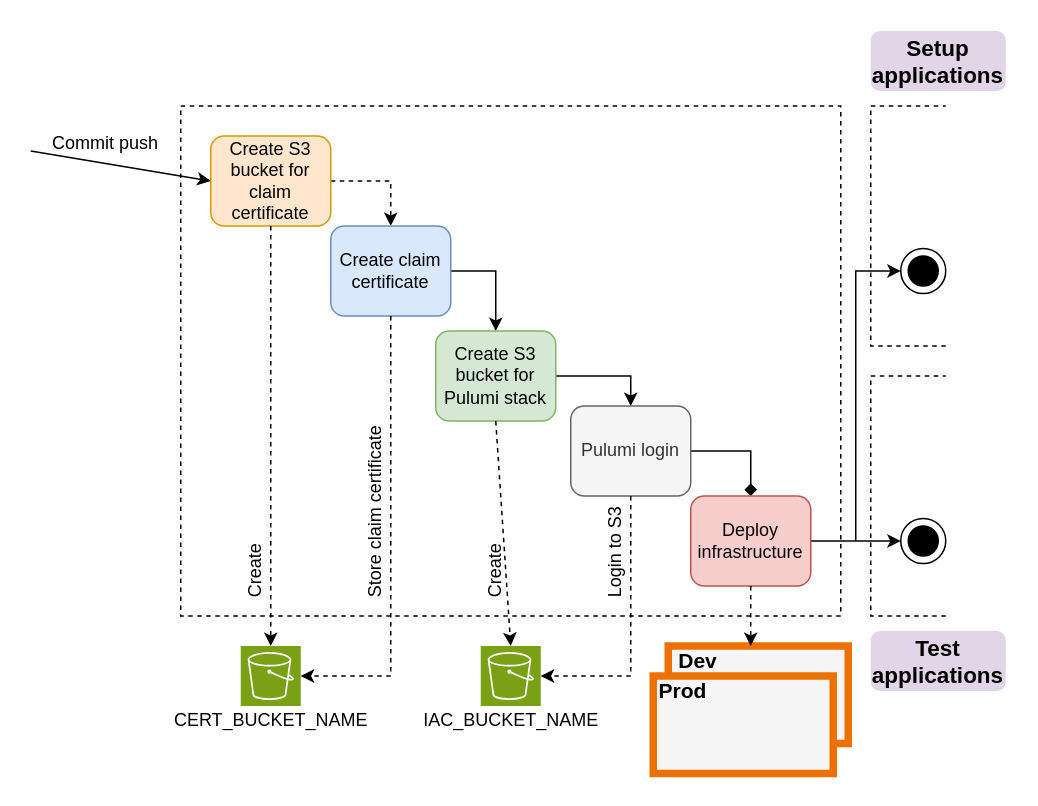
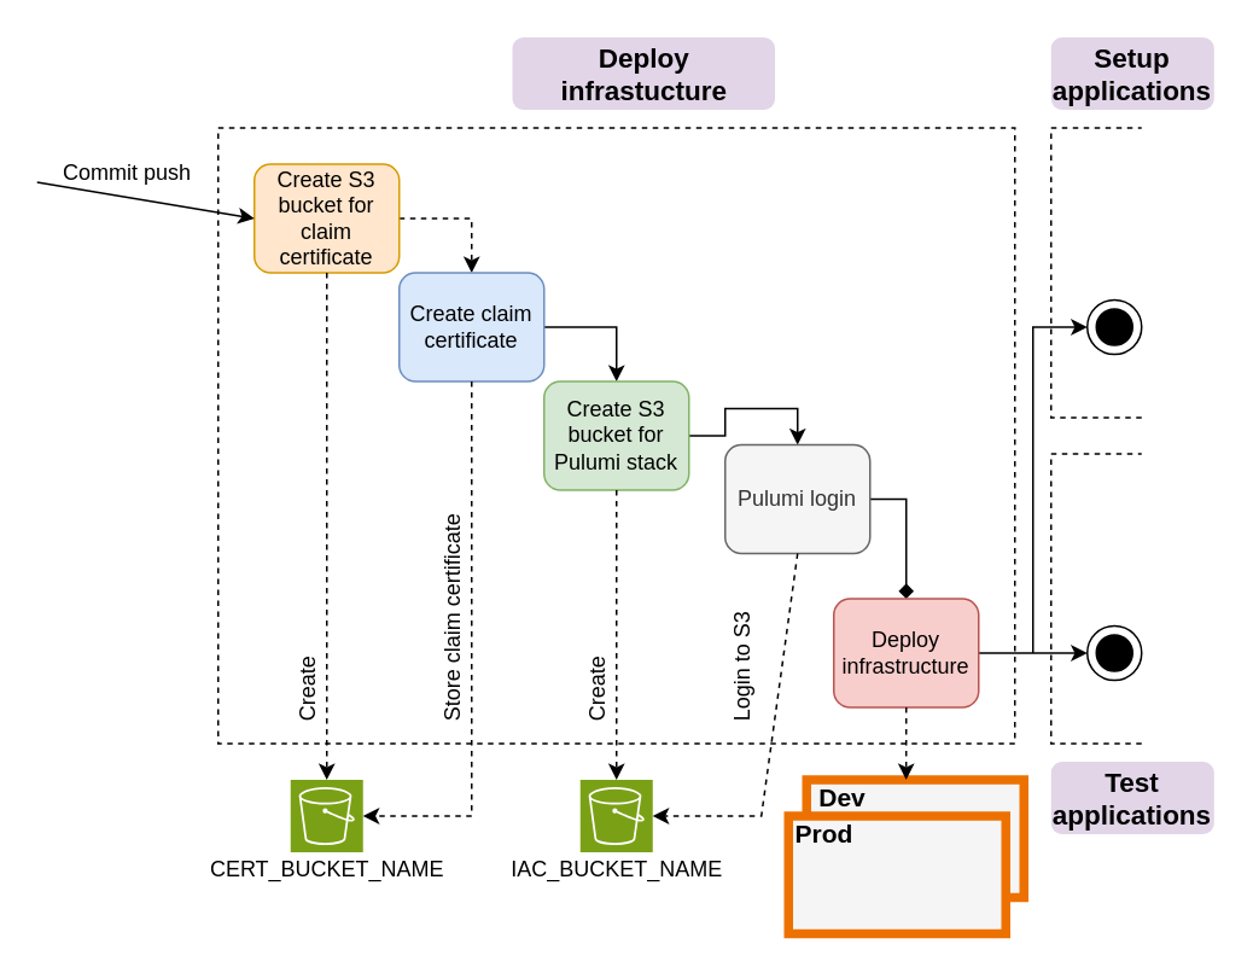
  <mxCell id="0" />
  <mxCell id="1" parent="0" />
  <mxCell id="2" value="" style="ellipse;whiteSpace=wrap;html=1;aspect=fixed;rounded=0;shadow=0;glass=0;sketch=0;fillColor=none;" parent="1" vertex="1"><mxGeometry x="600" y="165" width="30" height="30" as="geometry" /></mxCell>
  <mxCell id="3" value="" style="rounded=0;whiteSpace=wrap;html=1;fillColor=none;dashed=1;" parent="1" vertex="1"><mxGeometry x="120" y="70" width="440" height="340" as="geometry" /></mxCell>
  <mxCell id="4" value="" style="edgeStyle=orthogonalEdgeStyle;rounded=0;orthogonalLoop=1;jettySize=auto;html=1;entryX=0.5;entryY=0;entryDx=0;entryDy=0;exitX=1;exitY=0.5;exitDx=0;exitDy=0;dashed=1;" parent="1" source="5" target="7" edge="1"><mxGeometry relative="1" as="geometry" /></mxCell>
  <mxCell id="5" value="Create S3 bucket for claim certificate" style="rounded=1;whiteSpace=wrap;html=1;glass=0;fillColor=#ffe6cc;strokeColor=#d79b00;" parent="1" vertex="1"><mxGeometry x="140" y="90" width="80" height="60" as="geometry" /></mxCell>
  <mxCell id="6" value="" style="edgeStyle=orthogonalEdgeStyle;rounded=0;orthogonalLoop=1;jettySize=auto;html=1;entryX=0.5;entryY=0;entryDx=0;entryDy=0;exitX=1;exitY=0.5;exitDx=0;exitDy=0;" parent="1" source="7" target="9" edge="1"><mxGeometry relative="1" as="geometry" /></mxCell>
  <mxCell id="7" value="Create claim certificate" style="rounded=1;whiteSpace=wrap;html=1;fillColor=#dae8fc;strokeColor=#6c8ebf;" parent="1" vertex="1"><mxGeometry x="220" y="150" width="80" height="60" as="geometry" /></mxCell>
  <mxCell id="8" value="" style="edgeStyle=orthogonalEdgeStyle;rounded=0;orthogonalLoop=1;jettySize=auto;html=1;entryX=0.5;entryY=0;entryDx=0;entryDy=0;exitX=1;exitY=0.5;exitDx=0;exitDy=0;" parent="1" source="9" target="18" edge="1"><mxGeometry relative="1" as="geometry"><mxPoint x="380" y="300" as="targetPoint" /></mxGeometry></mxCell>
- <mxCell id="9" value="Create S3 bucket for Pulumi stack" style="rounded=1;whiteSpace=wrap;html=1;fillColor=#d5e8d4;strokeColor=#82b366;" parent="1" vertex="1"><mxGeometry x="290" y="220" width="80" height="60" as="geometry" /></mxCell>
+ <mxCell id="9" value="Create S3 bucket for Pulumi stack" style="rounded=1;whiteSpace=wrap;html=1;fillColor=#d5e8d4;strokeColor=#82b366;" parent="1" vertex="1"><mxGeometry x="300" y="210" width="80" height="60" as="geometry" /></mxCell>
  <mxCell id="10" value="" style="edgeStyle=orthogonalEdgeStyle;rounded=0;orthogonalLoop=1;jettySize=auto;html=1;exitX=1;exitY=0.5;exitDx=0;exitDy=0;entryX=0.5;entryY=0;entryDx=0;entryDy=0;endArrow=diamond;" parent="1" source="18" target="12" edge="1"><mxGeometry relative="1" as="geometry" /></mxCell>
  <mxCell id="11" style="edgeStyle=orthogonalEdgeStyle;rounded=0;orthogonalLoop=1;jettySize=auto;html=1;exitX=1;exitY=0.5;exitDx=0;exitDy=0;entryX=0;entryY=0.5;entryDx=0;entryDy=0;" parent="1" source="12" target="14" edge="1"><mxGeometry relative="1" as="geometry"><mxPoint x="340" y="380" as="targetPoint" /></mxGeometry></mxCell>
  <mxCell id="12" value="Deploy infrastructure" style="rounded=1;whiteSpace=wrap;html=1;shadow=0;glass=0;sketch=0;fillColor=#f8cecc;strokeColor=#b85450;" parent="1" vertex="1"><mxGeometry x="460" y="330" width="80" height="60" as="geometry" /></mxCell>
  <mxCell id="13" value="" style="ellipse;whiteSpace=wrap;html=1;aspect=fixed;fillColor=#000000;" parent="1" vertex="1"><mxGeometry x="605" y="350" width="20" height="20" as="geometry" /></mxCell>
  <mxCell id="14" value="" style="ellipse;whiteSpace=wrap;html=1;aspect=fixed;rounded=0;shadow=0;glass=0;sketch=0;fillColor=none;" parent="1" vertex="1"><mxGeometry x="600" y="345" width="30" height="30" as="geometry" /></mxCell>
+ <mxCell id="15" value="Deploy infrastucture" style="text;html=1;fillColor=#e1d5e7;align=center;verticalAlign=middle;whiteSpace=wrap;rounded=1;dashed=1;fontStyle=1;fontSize=15;strokeColor=none;gradientColor=none;gradientDirection=south;" parent="1" vertex="1"><mxGeometry x="282.5" y="20" width="145" height="40" as="geometry" /></mxCell>
  <mxCell id="16" value="" style="endArrow=none;dashed=1;html=1;rounded=0;fontSize=15;" parent="1" edge="1"><mxGeometry width="50" height="50" relative="1" as="geometry"><mxPoint x="630" y="230" as="sourcePoint" /><mxPoint x="630" y="70" as="targetPoint" /><Array as="points"><mxPoint x="580" y="230" /><mxPoint x="580" y="70" /></Array></mxGeometry></mxCell>
  <mxCell id="17" value="Setup applications" style="text;html=1;strokeColor=none;fillColor=#e1d5e7;align=center;verticalAlign=middle;whiteSpace=wrap;rounded=1;dashed=1;fontStyle=1;fontSize=15;" parent="1" vertex="1"><mxGeometry x="580" y="20" width="90" height="40" as="geometry" /></mxCell>
- <mxCell id="18" value="Pulumi login" style="rounded=1;whiteSpace=wrap;html=1;fillColor=#f5f5f5;strokeColor=#666666;fontColor=#333333;" parent="1" vertex="1"><mxGeometry x="380" y="270" width="80" height="60" as="geometry" /></mxCell>
+ <mxCell id="18" value="Pulumi login" style="rounded=1;whiteSpace=wrap;html=1;fillColor=#f5f5f5;strokeColor=#666666;fontColor=#333333;" parent="1" vertex="1"><mxGeometry x="400" y="245" width="80" height="60" as="geometry" /></mxCell>
  <mxCell id="19" value="Test applications" style="text;html=1;strokeColor=none;fillColor=#e1d5e7;align=center;verticalAlign=middle;whiteSpace=wrap;rounded=1;dashed=1;fontStyle=1;fontSize=15;" parent="1" vertex="1"><mxGeometry x="580" y="420" width="90" height="40" as="geometry" /></mxCell>
  <mxCell id="20" value="" style="endArrow=none;dashed=1;html=1;rounded=0;fontSize=15;" parent="1" edge="1"><mxGeometry width="50" height="50" relative="1" as="geometry"><mxPoint x="630" y="410" as="sourcePoint" /><mxPoint x="630" y="250" as="targetPoint" /><Array as="points"><mxPoint x="580" y="410" /><mxPoint x="580" y="250" /></Array></mxGeometry></mxCell>
  <mxCell id="21" value="" style="ellipse;whiteSpace=wrap;html=1;aspect=fixed;fillColor=#000000;" parent="1" vertex="1"><mxGeometry x="605" y="170" width="20" height="20" as="geometry" /></mxCell>
  <mxCell id="22" style="edgeStyle=orthogonalEdgeStyle;rounded=0;orthogonalLoop=1;jettySize=auto;html=1;entryX=0;entryY=0.5;entryDx=0;entryDy=0;" parent="1" target="2" edge="1"><mxGeometry relative="1" as="geometry"><mxPoint x="610" y="370" as="targetPoint" /><mxPoint x="570" y="360" as="sourcePoint" /><Array as="points"><mxPoint x="570" y="180" /></Array></mxGeometry></mxCell>
  <mxCell id="23" value="" style="endArrow=classic;html=1;rounded=0;entryX=0;entryY=0.5;entryDx=0;entryDy=0;" parent="1" target="5" edge="1"><mxGeometry width="50" height="50" relative="1" as="geometry"><mxPoint x="20" y="100" as="sourcePoint" /><mxPoint x="400" y="170" as="targetPoint" /></mxGeometry></mxCell>
  <mxCell id="24" value="Commit push" style="text;html=1;strokeColor=none;fillColor=none;align=center;verticalAlign=middle;whiteSpace=wrap;rounded=0;" parent="1" vertex="1"><mxGeometry x="30" y="80" width="80" height="30" as="geometry" /></mxCell>
  <mxCell id="25" value="" style="rounded=0;whiteSpace=wrap;html=1;fillColor=#f5f5f5;fontColor=#333333;strokeColor=#ED7100;strokeWidth=5;" vertex="1" parent="1"><mxGeometry x="445" y="430" width="120" height="65" as="geometry" /></mxCell>
  <mxCell id="26" value="" style="rounded=0;whiteSpace=wrap;html=1;fillColor=#f5f5f5;fontColor=#333333;strokeColor=#ED7100;strokeWidth=5;" vertex="1" parent="1"><mxGeometry x="435" y="450" width="120" height="65" as="geometry" /></mxCell>
  <mxCell id="27" value="Prod" style="text;html=1;strokeColor=none;fillColor=none;align=center;verticalAlign=middle;whiteSpace=wrap;rounded=0;fontSize=14;fontStyle=1;fontColor=#000000;" vertex="1" parent="1"><mxGeometry x="435" y="450" width="40" height="20" as="geometry" /></mxCell>
  <mxCell id="28" value="Dev" style="text;html=1;strokeColor=none;fillColor=none;align=center;verticalAlign=middle;whiteSpace=wrap;rounded=0;fontSize=14;fontStyle=1;fontColor=#000000;" vertex="1" parent="1"><mxGeometry x="445" y="430" width="40" height="20" as="geometry" /></mxCell>
  <mxCell id="29" value="" style="endArrow=classic;html=1;rounded=0;exitX=0.5;exitY=1;exitDx=0;exitDy=0;entryX=0.458;entryY=0;entryDx=0;entryDy=0;dashed=1;entryPerimeter=0;" edge="1" parent="1" source="12" target="25"><mxGeometry width="50" height="50" relative="1" as="geometry"><mxPoint x="80" y="140" as="sourcePoint" /><mxPoint x="80" y="258" as="targetPoint" /></mxGeometry></mxCell>
  <mxCell id="30" value="" style="sketch=0;points=[[0,0,0],[0.25,0,0],[0.5,0,0],[0.75,0,0],[1,0,0],[0,1,0],[0.25,1,0],[0.5,1,0],[0.75,1,0],[1,1,0],[0,0.25,0],[0,0.5,0],[0,0.75,0],[1,0.25,0],[1,0.5,0],[1,0.75,0]];outlineConnect=0;fontColor=#232F3E;fillColor=#7AA116;strokeColor=#ffffff;dashed=0;verticalLabelPosition=bottom;verticalAlign=top;align=center;html=1;fontSize=12;fontStyle=0;aspect=fixed;shape=mxgraph.aws4.resourceIcon;resIcon=mxgraph.aws4.s3;" vertex="1" parent="1"><mxGeometry x="160" y="430" width="40" height="40" as="geometry" /></mxCell>
  <mxCell id="31" value="CERT_BUCKET_NAME" style="text;html=1;strokeColor=none;fillColor=none;align=center;verticalAlign=middle;whiteSpace=wrap;rounded=0;" vertex="1" parent="1"><mxGeometry x="137.5" y="470" width="85" height="20" as="geometry" /></mxCell>
  <mxCell id="32" value="" style="endArrow=classic;html=1;rounded=0;exitX=0.5;exitY=1;exitDx=0;exitDy=0;entryX=0.5;entryY=0;entryDx=0;entryDy=0;dashed=1;entryPerimeter=0;" edge="1" parent="1" source="5" target="30"><mxGeometry width="50" height="50" relative="1" as="geometry"><mxPoint x="540" y="400" as="sourcePoint" /><mxPoint x="540" y="440" as="targetPoint" /></mxGeometry></mxCell>
  <mxCell id="33" value="" style="sketch=0;points=[[0,0,0],[0.25,0,0],[0.5,0,0],[0.75,0,0],[1,0,0],[0,1,0],[0.25,1,0],[0.5,1,0],[0.75,1,0],[1,1,0],[0,0.25,0],[0,0.5,0],[0,0.75,0],[1,0.25,0],[1,0.5,0],[1,0.75,0]];outlineConnect=0;fontColor=#232F3E;fillColor=#7AA116;strokeColor=#ffffff;dashed=0;verticalLabelPosition=bottom;verticalAlign=top;align=center;html=1;fontSize=12;fontStyle=0;aspect=fixed;shape=mxgraph.aws4.resourceIcon;resIcon=mxgraph.aws4.s3;" vertex="1" parent="1"><mxGeometry x="320" y="430" width="40" height="40" as="geometry" /></mxCell>
  <mxCell id="34" value="IAC_BUCKET_NAME" style="text;html=1;strokeColor=none;fillColor=none;align=center;verticalAlign=middle;whiteSpace=wrap;rounded=0;" vertex="1" parent="1"><mxGeometry x="297.5" y="470" width="85" height="20" as="geometry" /></mxCell>
  <mxCell id="35" value="" style="endArrow=classic;html=1;rounded=0;exitX=0.5;exitY=1;exitDx=0;exitDy=0;entryX=0.5;entryY=0;entryDx=0;entryDy=0;dashed=1;entryPerimeter=0;" edge="1" parent="1" source="9" target="33"><mxGeometry width="50" height="50" relative="1" as="geometry"><mxPoint x="190" y="160" as="sourcePoint" /><mxPoint x="190" y="440" as="targetPoint" /></mxGeometry></mxCell>
  <mxCell id="36" value="Create" style="text;html=1;strokeColor=none;fillColor=none;align=left;verticalAlign=middle;whiteSpace=wrap;rounded=0;rotation=-90;" vertex="1" parent="1"><mxGeometry x="110" y="330" width="120" height="20" as="geometry" /></mxCell>
  <mxCell id="37" value="Store claim certificate" style="text;html=1;strokeColor=none;fillColor=none;align=left;verticalAlign=middle;whiteSpace=wrap;rounded=0;rotation=-90;" vertex="1" parent="1"><mxGeometry x="190" y="330" width="120" height="20" as="geometry" /></mxCell>
  <mxCell id="38" value="" style="endArrow=classic;html=1;rounded=0;exitX=0.5;exitY=1;exitDx=0;exitDy=0;entryX=1;entryY=0.5;entryDx=0;entryDy=0;dashed=1;entryPerimeter=0;" edge="1" parent="1" source="7" target="30"><mxGeometry width="50" height="50" relative="1" as="geometry"><mxPoint x="190" y="160" as="sourcePoint" /><mxPoint x="190" y="440" as="targetPoint" /><Array as="points"><mxPoint x="260" y="450" /></Array></mxGeometry></mxCell>
  <mxCell id="39" value="Create" style="text;html=1;strokeColor=none;fillColor=none;align=left;verticalAlign=middle;whiteSpace=wrap;rounded=0;rotation=-90;" vertex="1" parent="1"><mxGeometry x="270" y="330" width="120" height="20" as="geometry" /></mxCell>
  <mxCell id="40" value="" style="endArrow=classic;html=1;rounded=0;exitX=0.5;exitY=1;exitDx=0;exitDy=0;entryX=1;entryY=0.5;entryDx=0;entryDy=0;dashed=1;entryPerimeter=0;" edge="1" parent="1" source="18" target="33"><mxGeometry width="50" height="50" relative="1" as="geometry"><mxPoint x="365" y="280" as="sourcePoint" /><mxPoint x="365" y="440" as="targetPoint" /><Array as="points"><mxPoint x="420" y="450" /></Array></mxGeometry></mxCell>
  <mxCell id="41" value="Login to S3" style="text;html=1;strokeColor=none;fillColor=none;align=left;verticalAlign=middle;whiteSpace=wrap;rounded=0;rotation=-90;" vertex="1" parent="1"><mxGeometry x="350" y="330" width="120" height="20" as="geometry" /></mxCell>
